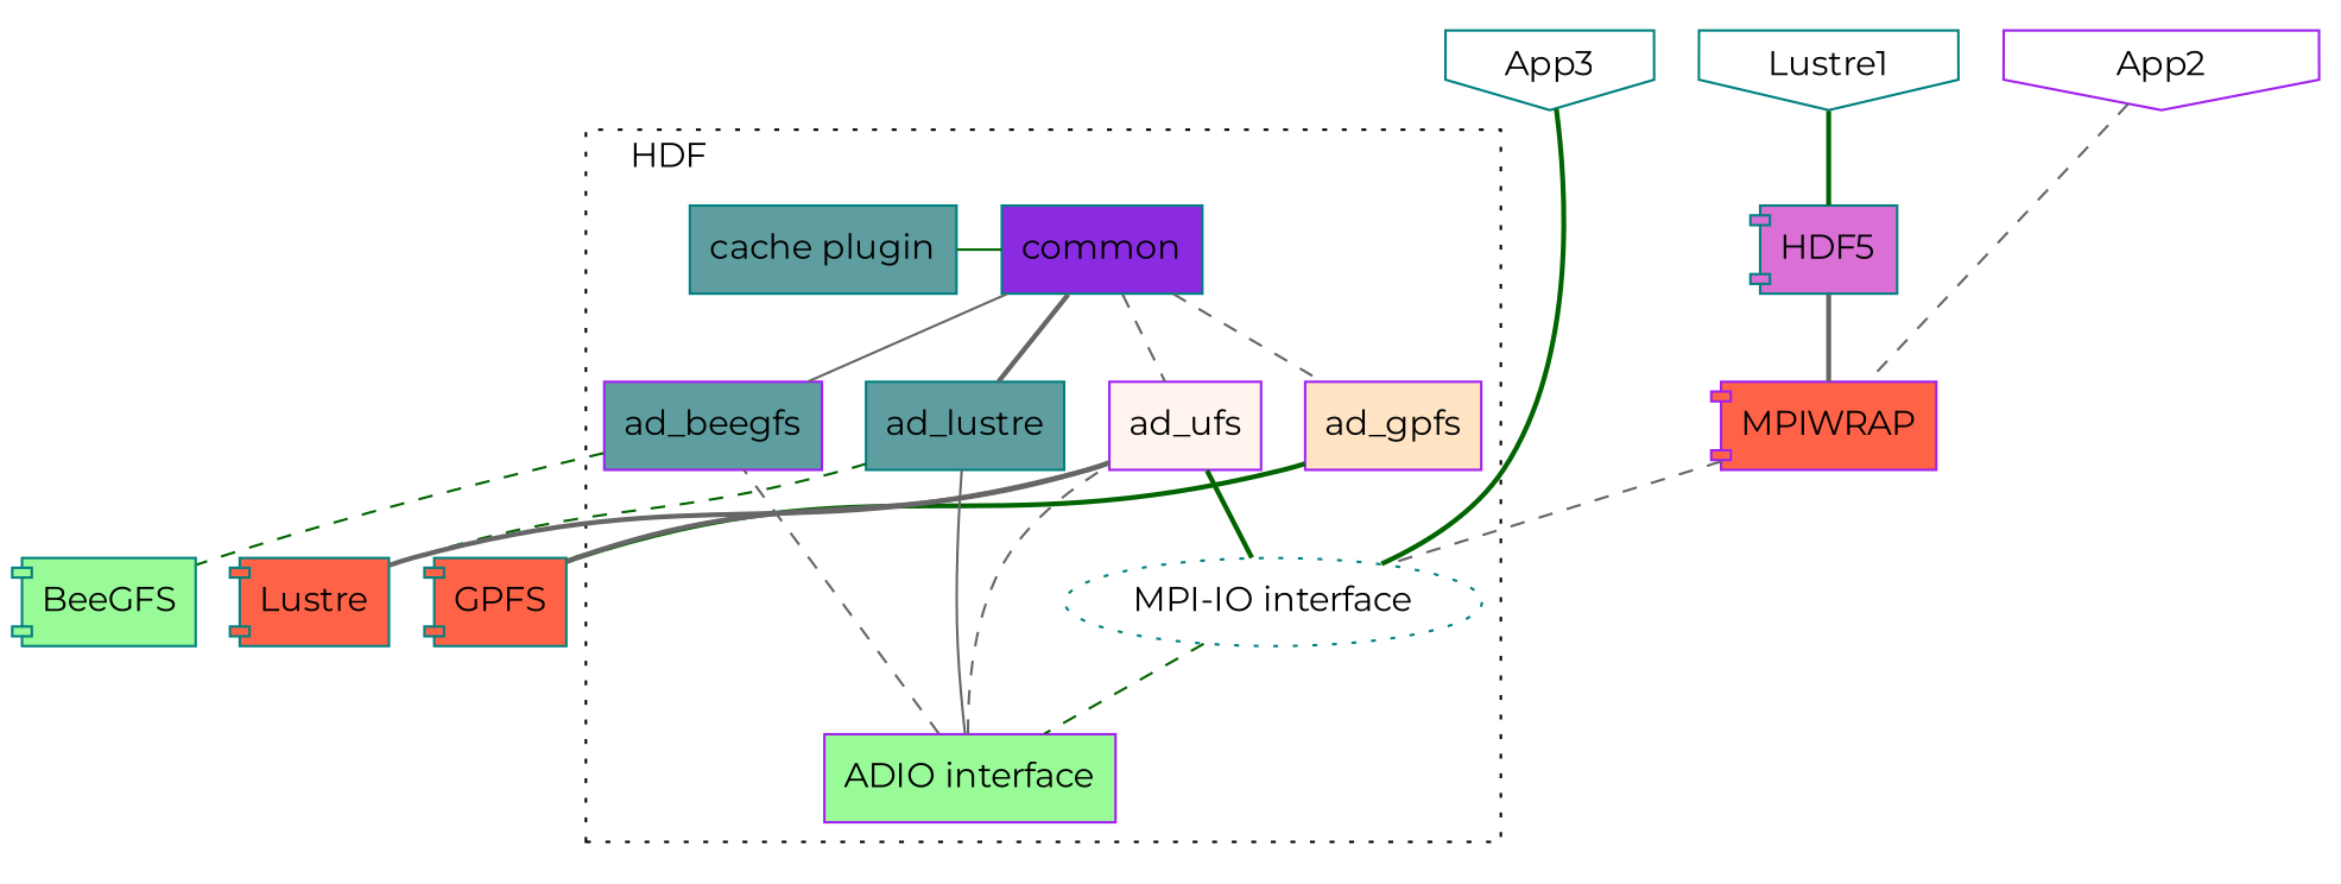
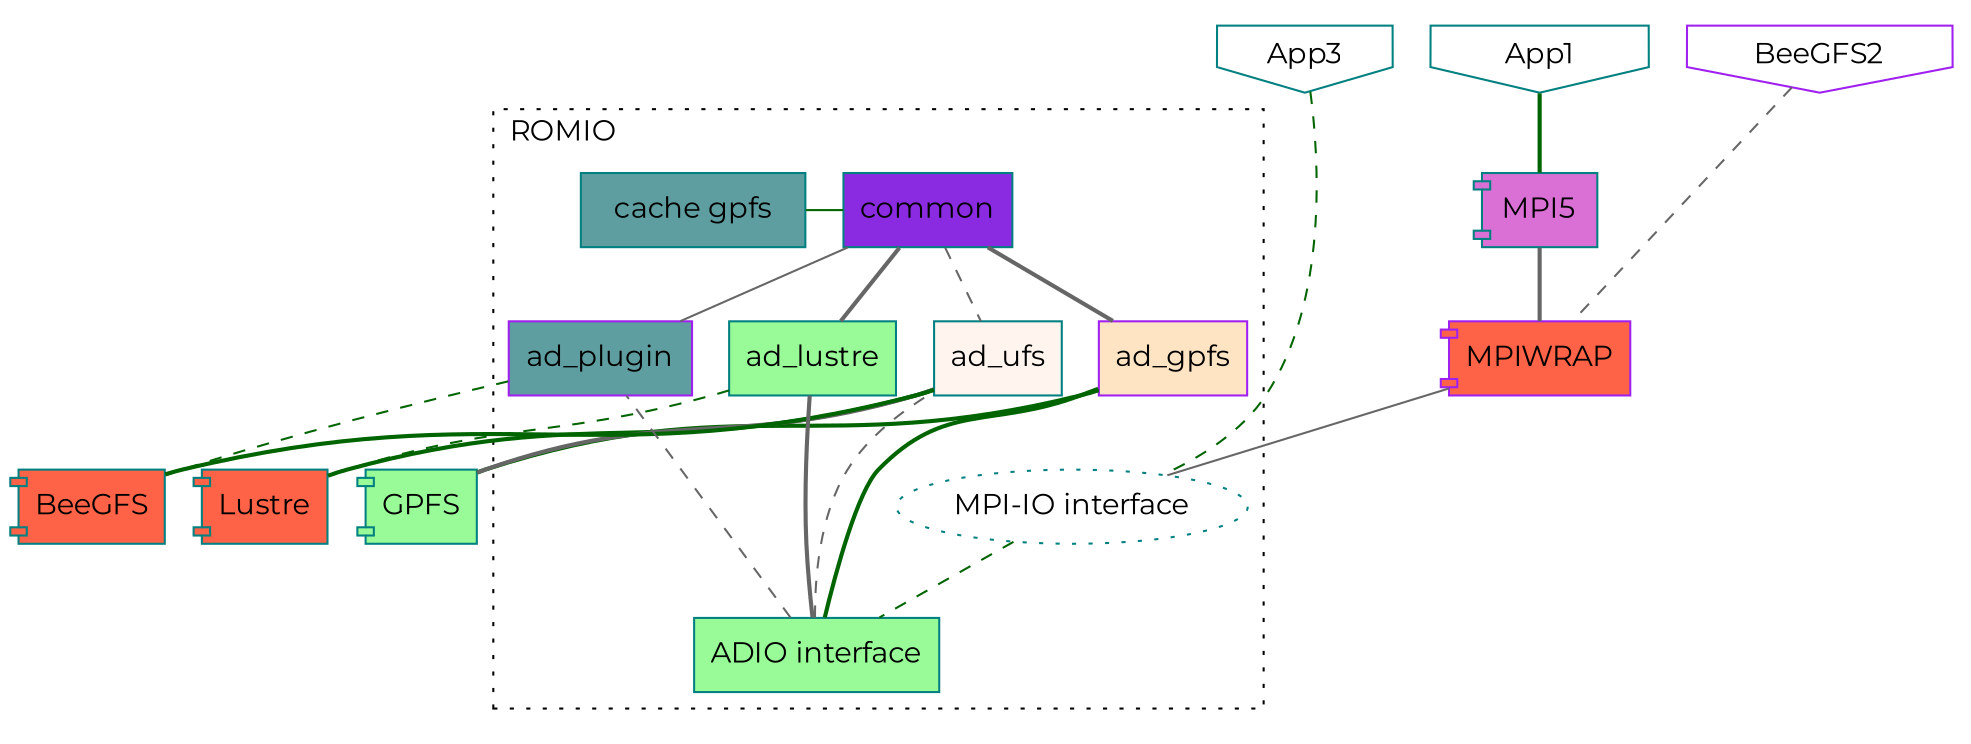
  graph {
    fontname=Montserrat
    node [color=teal fontname=Montserrat shape=box style=filled]
    edge [color=gray40 fontname=Montserrat style=bold]
-   App1 [shape=invhouse label=Lustre1 style=""]
-   App2 [color=purple shape=invhouse style=""]
+   App1 [shape=invhouse style=""]
+   App2 [color=purple shape=invhouse label=BeeGFS2 style=""]
    App3 [shape=invhouse style=""]
    Lustre [fillcolor=tomato shape=component]
-   GPFS [fillcolor=tomato shape=component]
-   BeeGFS [fillcolor=palegreen shape=component]
-   ad_lustre [fillcolor=cadetblue]
+   GPFS [fillcolor=palegreen shape=component]
+   BeeGFS [fillcolor=tomato shape=component]
+   ad_lustre [fillcolor=palegreen]
    ad_gpfs [color=purple fillcolor=bisque]
-   ad_beegfs [color=purple fillcolor=cadetblue]
-   ad_ufs [color=purple fillcolor=seashell]
+   ad_beegfs [color=purple fillcolor=cadetblue label=ad_plugin]
+   ad_ufs [fillcolor=seashell]
    common [fillcolor=blueviolet]
-   "cache plugin" [fillcolor=cadetblue]
+   "cache plugin" [fillcolor=cadetblue label="cache gpfs"]
    "MPI-IO interface" [shape=ellipse style=dotted]
-   "ADIO interface" [color=purple fillcolor=palegreen]
-   HDF5 [fillcolor=orchid shape=component]
+   "ADIO interface" [fillcolor=palegreen]
+   HDF5 [fillcolor=orchid shape=component label=MPI5]
    MPIWRAP [color=purple fillcolor=tomato shape=component]
    subgraph sub_1 {
      rank=same
      App1
      App2
      App3
    }
    subgraph sub_2 {
      rank=same
      Lustre
      GPFS
      BeeGFS
    }
    subgraph cluster_3 {
-     label=HDF
+     label=ROMIO
      labeljust=l
      style=dotted
      "MPI-IO interface"
      "ADIO interface"
      subgraph sub_4 {
        label=ROMIO
        labeljust=l
        rank=same
        style=dotted
        ad_lustre
        ad_gpfs
        ad_beegfs
        ad_ufs
      }
      subgraph sub_5 {
        label=ROMIO
        labeljust=l
        rank=same
        style=dotted
        common
        "cache plugin"
      }
    }
    App1 -- HDF5 [color=darkgreen]
    App2 -- MPIWRAP [style=dashed]
-   App3 -- "MPI-IO interface" [color=darkgreen]
+   App3 -- "MPI-IO interface" [color=darkgreen style=dashed]
    ad_lustre -- Lustre [color=darkgreen style=dashed]
    ad_gpfs -- GPFS [color=darkgreen]
    ad_beegfs -- BeeGFS [color=darkgreen style=dashed]
-   ad_ufs -- Lustre
+   ad_ufs -- Lustre [color=darkgreen]
    ad_ufs -- GPFS
-   ad_ufs -- "MPI-IO interface" [color=darkgreen]
+   ad_ufs -- BeeGFS [color=darkgreen]
    common -- ad_lustre
-   common -- ad_gpfs [style=dashed]
+   common -- ad_gpfs
    common -- ad_beegfs [style=solid]
    common -- ad_ufs [style=dashed]
    "cache plugin" -- common [color=darkgreen style=solid]
    "MPI-IO interface" -- "ADIO interface" [color=darkgreen style=dashed]
-   "ADIO interface" -- ad_lustre [style=solid]
+   "ADIO interface" -- ad_lustre
+   "ADIO interface" -- ad_gpfs [color=darkgreen]
    "ADIO interface" -- ad_beegfs [style=dashed]
    "ADIO interface" -- ad_ufs [style=dashed]
    HDF5 -- MPIWRAP
-   MPIWRAP -- "MPI-IO interface" [style=dashed]
+   MPIWRAP -- "MPI-IO interface" [style=solid]
  }
